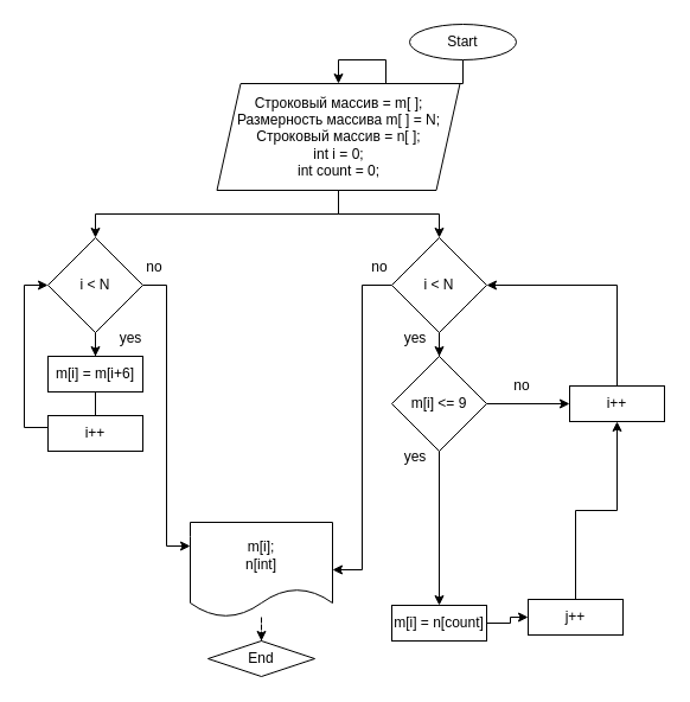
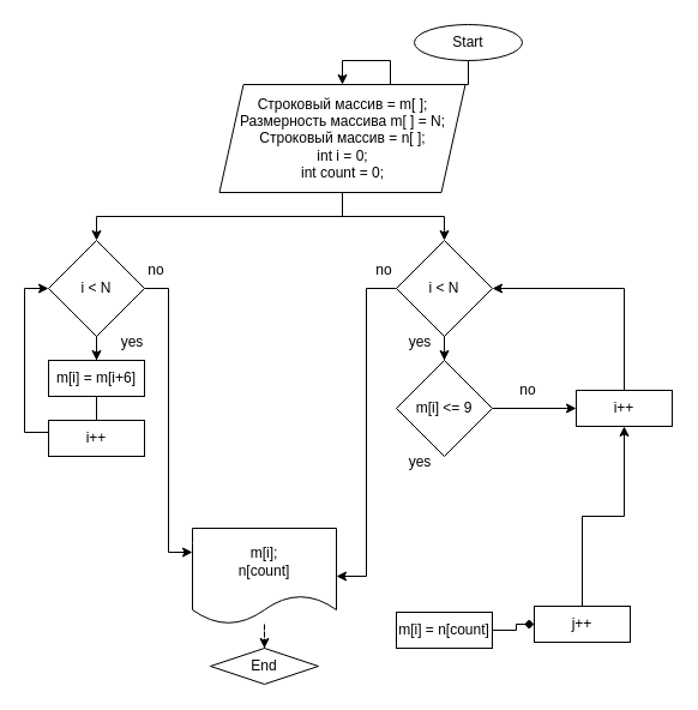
  <mxCell id="0" />
  <mxCell id="1" parent="0" />
  <mxCell id="2" style="edgeStyle=orthogonalEdgeStyle;rounded=0;orthogonalLoop=1;jettySize=auto;html=1;exitX=0.5;exitY=1;exitDx=0;exitDy=0;" edge="1" parent="1" source="3" target="6"><mxGeometry relative="1" as="geometry" /></mxCell>
  <mxCell id="3" value="Start" style="ellipse;whiteSpace=wrap;html=1;" vertex="1" parent="1"><mxGeometry x="345" y="20" width="90" height="30" as="geometry" /></mxCell>
  <mxCell id="4" style="edgeStyle=orthogonalEdgeStyle;rounded=0;orthogonalLoop=1;jettySize=auto;html=1;entryX=0.5;entryY=0;entryDx=0;entryDy=0;" edge="1" parent="1" source="6" target="9"><mxGeometry relative="1" as="geometry"><Array as="points"><mxPoint x="285" y="180" /><mxPoint x="80" y="180" /></Array></mxGeometry></mxCell>
  <mxCell id="5" style="edgeStyle=orthogonalEdgeStyle;rounded=0;orthogonalLoop=1;jettySize=auto;html=1;entryX=0.5;entryY=0;entryDx=0;entryDy=0;" edge="1" parent="1" source="6" target="14"><mxGeometry relative="1" as="geometry" /></mxCell>
  <mxCell id="6" value="Строковый массив = m[ ];&lt;br&gt;Размерность массива m[ ] = N;&lt;br&gt;Строковый массив = n[ ];&lt;br&gt;int i = 0;&lt;br&gt;int count = 0;" style="shape=parallelogram;perimeter=parallelogramPerimeter;whiteSpace=wrap;html=1;fixedSize=1;" vertex="1" parent="1"><mxGeometry x="182.5" y="70" width="205" height="90" as="geometry" /></mxCell>
  <mxCell id="7" value="" style="edgeStyle=orthogonalEdgeStyle;rounded=0;orthogonalLoop=1;jettySize=auto;html=1;" edge="1" parent="1" source="9" target="11"><mxGeometry relative="1" as="geometry" /></mxCell>
  <mxCell id="8" style="edgeStyle=orthogonalEdgeStyle;rounded=0;orthogonalLoop=1;jettySize=auto;html=1;entryX=0;entryY=0.25;entryDx=0;entryDy=0;" edge="1" parent="1" source="9" target="29"><mxGeometry relative="1" as="geometry" /></mxCell>
  <mxCell id="9" value="i &amp;lt; N" style="rhombus;whiteSpace=wrap;html=1;" vertex="1" parent="1"><mxGeometry x="40" y="200" width="80" height="80" as="geometry" /></mxCell>
  <mxCell id="10" style="edgeStyle=orthogonalEdgeStyle;rounded=0;orthogonalLoop=1;jettySize=auto;html=1;entryX=0;entryY=0.5;entryDx=0;entryDy=0;" edge="1" parent="1" source="11" target="9"><mxGeometry relative="1" as="geometry"><Array as="points"><mxPoint x="80" y="360" /><mxPoint x="20" y="360" /><mxPoint x="20" y="240" /></Array></mxGeometry></mxCell>
  <mxCell id="11" value="m[i] = m[i+6]" style="rounded=0;whiteSpace=wrap;html=1;" vertex="1" parent="1"><mxGeometry x="40" y="300" width="80" height="30" as="geometry" /></mxCell>
  <mxCell id="12" value="" style="edgeStyle=orthogonalEdgeStyle;rounded=0;orthogonalLoop=1;jettySize=auto;html=1;entryX=0.5;entryY=0;entryDx=0;entryDy=0;" edge="1" parent="1" source="14" target="17"><mxGeometry relative="1" as="geometry" /></mxCell>
  <mxCell id="13" style="edgeStyle=orthogonalEdgeStyle;rounded=0;orthogonalLoop=1;jettySize=auto;html=1;entryX=1;entryY=0.5;entryDx=0;entryDy=0;" edge="1" parent="1" source="14" target="29"><mxGeometry relative="1" as="geometry" /></mxCell>
  <mxCell id="14" value="i &amp;lt; N" style="rhombus;whiteSpace=wrap;html=1;" vertex="1" parent="1"><mxGeometry x="330" y="200" width="80" height="80" as="geometry" /></mxCell>
- <mxCell id="15" value="" style="edgeStyle=orthogonalEdgeStyle;rounded=0;orthogonalLoop=1;jettySize=auto;html=1;" edge="1" parent="1" source="17" target="19"><mxGeometry relative="1" as="geometry" /></mxCell>
  <mxCell id="16" value="" style="edgeStyle=orthogonalEdgeStyle;rounded=0;orthogonalLoop=1;jettySize=auto;html=1;" edge="1" parent="1" source="17" target="23"><mxGeometry relative="1" as="geometry" /></mxCell>
  <mxCell id="17" value="m[i] &amp;lt;= 9" style="rhombus;whiteSpace=wrap;html=1;" vertex="1" parent="1"><mxGeometry x="330" y="300" width="80" height="80" as="geometry" /></mxCell>
- <mxCell id="18" value="" style="edgeStyle=orthogonalEdgeStyle;rounded=0;orthogonalLoop=1;jettySize=auto;html=1;" edge="1" parent="1" source="19" target="21"><mxGeometry relative="1" as="geometry" /></mxCell>
+ <mxCell id="18" value="" style="edgeStyle=orthogonalEdgeStyle;rounded=0;orthogonalLoop=1;jettySize=auto;html=1;endArrow=diamond;" edge="1" parent="1" source="19" target="21"><mxGeometry relative="1" as="geometry" /></mxCell>
  <mxCell id="19" value="m[i] = n[count]" style="rounded=0;whiteSpace=wrap;html=1;" vertex="1" parent="1"><mxGeometry x="330" y="510" width="80" height="30" as="geometry" /></mxCell>
  <mxCell id="20" value="" style="edgeStyle=orthogonalEdgeStyle;rounded=0;orthogonalLoop=1;jettySize=auto;html=1;" edge="1" parent="1" source="21" target="23"><mxGeometry relative="1" as="geometry" /></mxCell>
  <mxCell id="21" value="j++" style="rounded=0;whiteSpace=wrap;html=1;" vertex="1" parent="1"><mxGeometry x="445" y="505" width="80" height="30" as="geometry" /></mxCell>
  <mxCell id="22" style="edgeStyle=orthogonalEdgeStyle;rounded=0;orthogonalLoop=1;jettySize=auto;html=1;entryX=1;entryY=0.5;entryDx=0;entryDy=0;" edge="1" parent="1" source="23" target="14"><mxGeometry relative="1" as="geometry"><Array as="points"><mxPoint x="520" y="240" /></Array></mxGeometry></mxCell>
  <mxCell id="23" value="i++" style="rounded=0;whiteSpace=wrap;html=1;" vertex="1" parent="1"><mxGeometry x="480" y="325" width="80" height="30" as="geometry" /></mxCell>
  <mxCell id="24" value="yes" style="text;html=1;strokeColor=none;fillColor=none;align=center;verticalAlign=middle;whiteSpace=wrap;rounded=0;" vertex="1" parent="1"><mxGeometry x="80" y="270" width="60" height="30" as="geometry" /></mxCell>
  <mxCell id="25" value="yes" style="text;html=1;strokeColor=none;fillColor=none;align=center;verticalAlign=middle;whiteSpace=wrap;rounded=0;" vertex="1" parent="1"><mxGeometry x="320" y="270" width="60" height="30" as="geometry" /></mxCell>
  <mxCell id="26" value="yes" style="text;html=1;strokeColor=none;fillColor=none;align=center;verticalAlign=middle;whiteSpace=wrap;rounded=0;" vertex="1" parent="1"><mxGeometry x="320" y="370" width="60" height="30" as="geometry" /></mxCell>
  <mxCell id="27" value="no" style="text;html=1;strokeColor=none;fillColor=none;align=center;verticalAlign=middle;whiteSpace=wrap;rounded=0;" vertex="1" parent="1"><mxGeometry x="410" y="310" width="60" height="30" as="geometry" /></mxCell>
  <mxCell id="28" value="" style="edgeStyle=orthogonalEdgeStyle;rounded=0;orthogonalLoop=1;jettySize=auto;html=1;dashed=1;" edge="1" parent="1" source="29" target="33"><mxGeometry relative="1" as="geometry" /></mxCell>
- <mxCell id="29" value="m[i];&lt;br&gt;n[int]" style="shape=document;whiteSpace=wrap;html=1;boundedLbl=1;" vertex="1" parent="1"><mxGeometry x="160" y="440" width="120" height="80" as="geometry" /></mxCell>
+ <mxCell id="29" value="m[i];&lt;br&gt;n[count]" style="shape=document;whiteSpace=wrap;html=1;boundedLbl=1;" vertex="1" parent="1"><mxGeometry x="160" y="440" width="120" height="80" as="geometry" /></mxCell>
  <mxCell id="30" value="no" style="text;html=1;strokeColor=none;fillColor=none;align=center;verticalAlign=middle;whiteSpace=wrap;rounded=0;" vertex="1" parent="1"><mxGeometry x="290" y="210" width="60" height="30" as="geometry" /></mxCell>
  <mxCell id="31" value="no" style="text;html=1;strokeColor=none;fillColor=none;align=center;verticalAlign=middle;whiteSpace=wrap;rounded=0;" vertex="1" parent="1"><mxGeometry x="100" y="210" width="60" height="30" as="geometry" /></mxCell>
  <mxCell id="32" value="i++" style="rounded=0;whiteSpace=wrap;html=1;" vertex="1" parent="1"><mxGeometry x="40" y="350" width="80" height="30" as="geometry" /></mxCell>
  <mxCell id="33" value="End" style="rhombus;whiteSpace=wrap;html=1;" vertex="1" parent="1"><mxGeometry x="175" y="540" width="90" height="30" as="geometry" /></mxCell>
